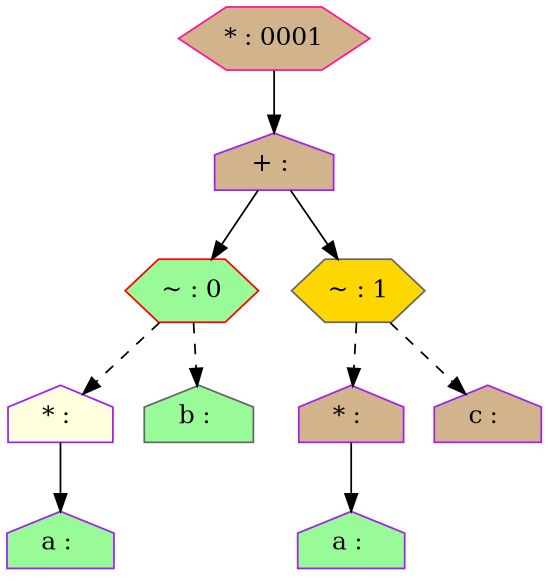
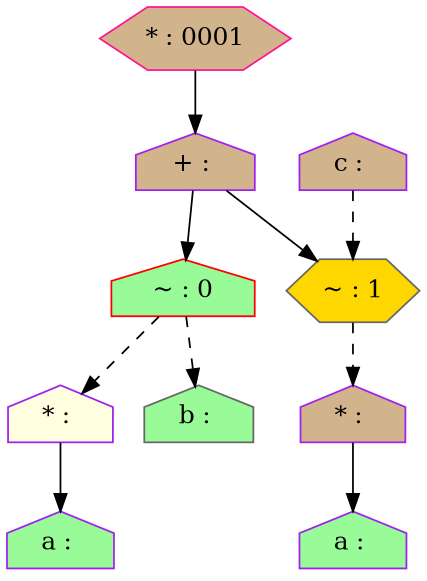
  digraph {
    node [color=purple fillcolor=tan shape=house style=filled]
    edge [style=solid]
    n1 [color=deeppink label="* : 0001" shape=hexagon]
    n2 [label="+ : "]
-   n3 [color=red fillcolor=palegreen label="~ : 0" shape=hexagon]
+   n3 [color=red fillcolor=palegreen label="~ : 0"]
    n4 [color=gray40 fillcolor=gold label="~ : 1" shape=hexagon]
    n5 [fillcolor=lightyellow label="* : "]
    n6 [color=gray40 fillcolor=palegreen label="b : "]
    n7 [label="* : "]
    n8 [label="c : "]
    n9 [fillcolor=palegreen label="a : "]
    n10 [fillcolor=palegreen label="a : "]
    n1 -> n2
    n2 -> n3
    n2 -> n4
    n3 -> n5 [style=dashed]
    n3 -> n6 [style=dashed]
    n4 -> n7 [style=dashed]
-   n4 -> n8 [style=dashed]
+   n8 -> n4 [style=dashed]
    n5 -> n9
    n7 -> n10
  }
